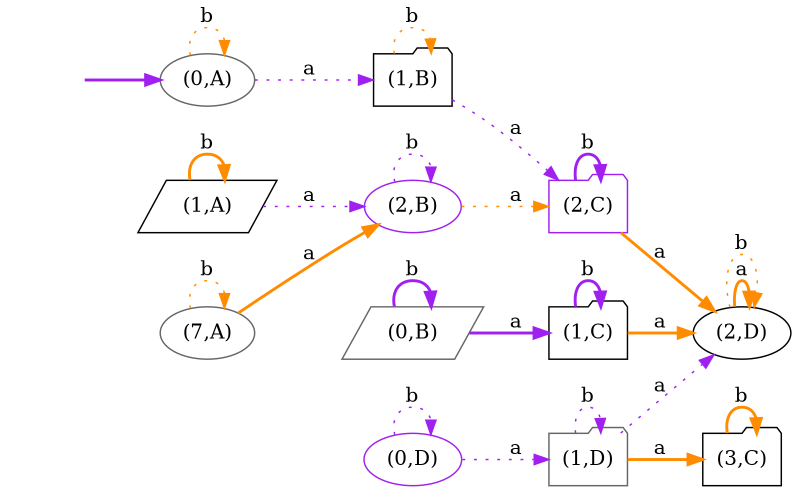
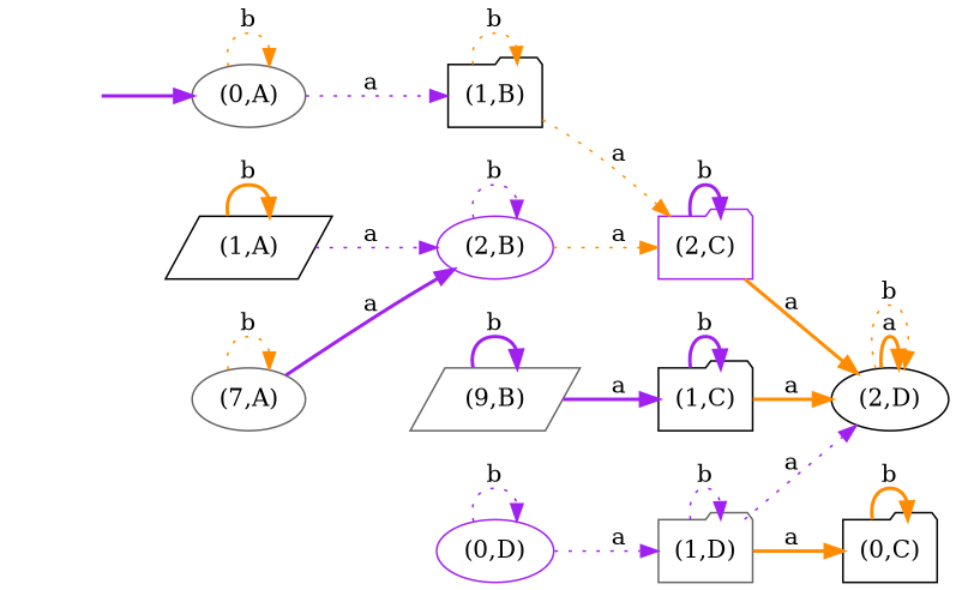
  digraph {
    rankdir=LR
    node [color=gray40 shape=ellipse]
    edge [color=darkorange style=dotted]
    "" [shape=none]
    "(0,A)"
    "(1,B)" [color=black shape=folder]
    "(2,C)" [color=purple shape=folder]
    "(2,D)" [color=black]
-   "(0,B)" [shape=parallelogram]
+   "(0,B)" [shape=parallelogram label="(9,B)"]
    "(1,C)" [color=black shape=folder]
-   "(0,C)" [color=black shape=folder label="(3,C)"]
+   "(0,C)" [color=black shape=folder]
    "(1,D)" [shape=folder]
    "(0,D)" [color=purple]
    "(1,A)" [color=black shape=parallelogram]
    "(2,B)" [color=purple]
    n13 [label="(7,A)"]
    "" -> "(0,A)" [color=purple style=bold]
    "(0,A)" -> "(0,A)" [label=b]
    "(0,A)" -> "(1,B)" [color=purple label=a]
    "(1,B)" -> "(1,B)" [label=b]
-   "(1,B)" -> "(2,C)" [color=purple label=a]
+   "(1,B)" -> "(2,C)" [label=a]
    "(2,C)" -> "(2,C)" [color=purple label=b style=bold]
    "(2,C)" -> "(2,D)" [label=a style=bold]
    "(2,D)" -> "(2,D)" [label=a style=bold]
    "(2,D)" -> "(2,D)" [label=b]
    "(0,B)" -> "(0,B)" [color=purple label=b style=bold]
    "(0,B)" -> "(1,C)" [color=purple label=a style=bold]
    "(1,C)" -> "(2,D)" [label=a style=bold]
    "(1,C)" -> "(1,C)" [color=purple label=b style=bold]
    "(0,C)" -> "(0,C)" [label=b style=bold]
    "(1,D)" -> "(2,D)" [color=purple label=a]
    "(1,D)" -> "(0,C)" [label=a style=bold]
    "(1,D)" -> "(1,D)" [color=purple label=b]
    "(0,D)" -> "(1,D)" [color=purple label=a]
    "(0,D)" -> "(0,D)" [color=purple label=b]
    "(1,A)" -> "(1,A)" [label=b style=bold]
    "(1,A)" -> "(2,B)" [color=purple label=a]
    "(2,B)" -> "(2,C)" [label=a]
    "(2,B)" -> "(2,B)" [color=purple label=b]
-   n13 -> "(2,B)" [label=a style=bold]
+   n13 -> "(2,B)" [color=purple label=a style=bold]
    n13 -> n13 [label=b]
  }
